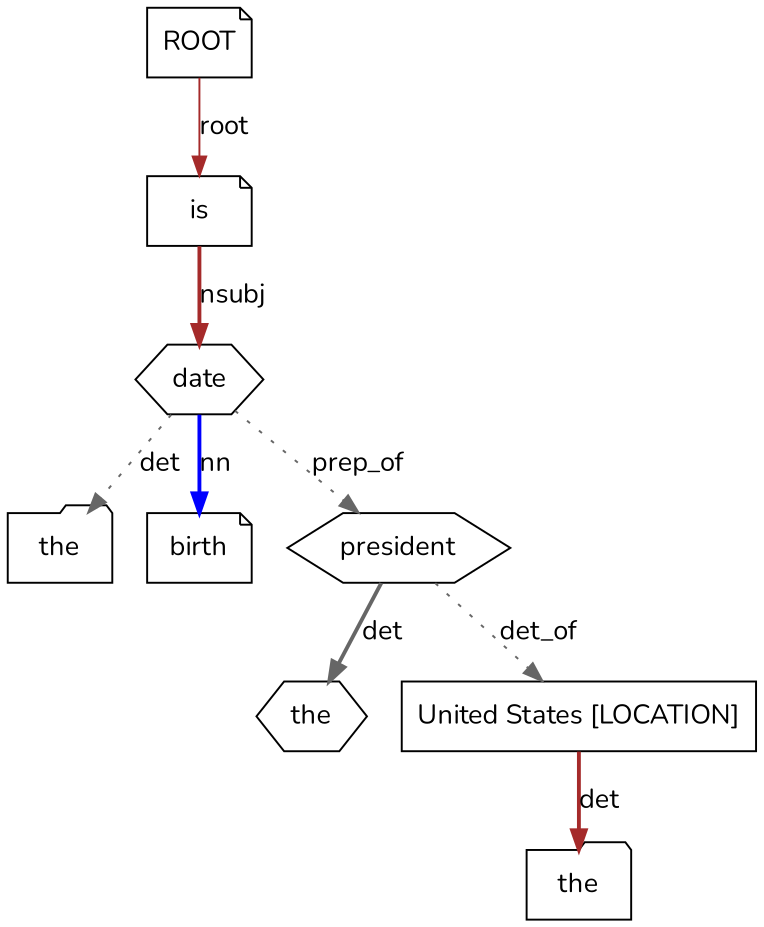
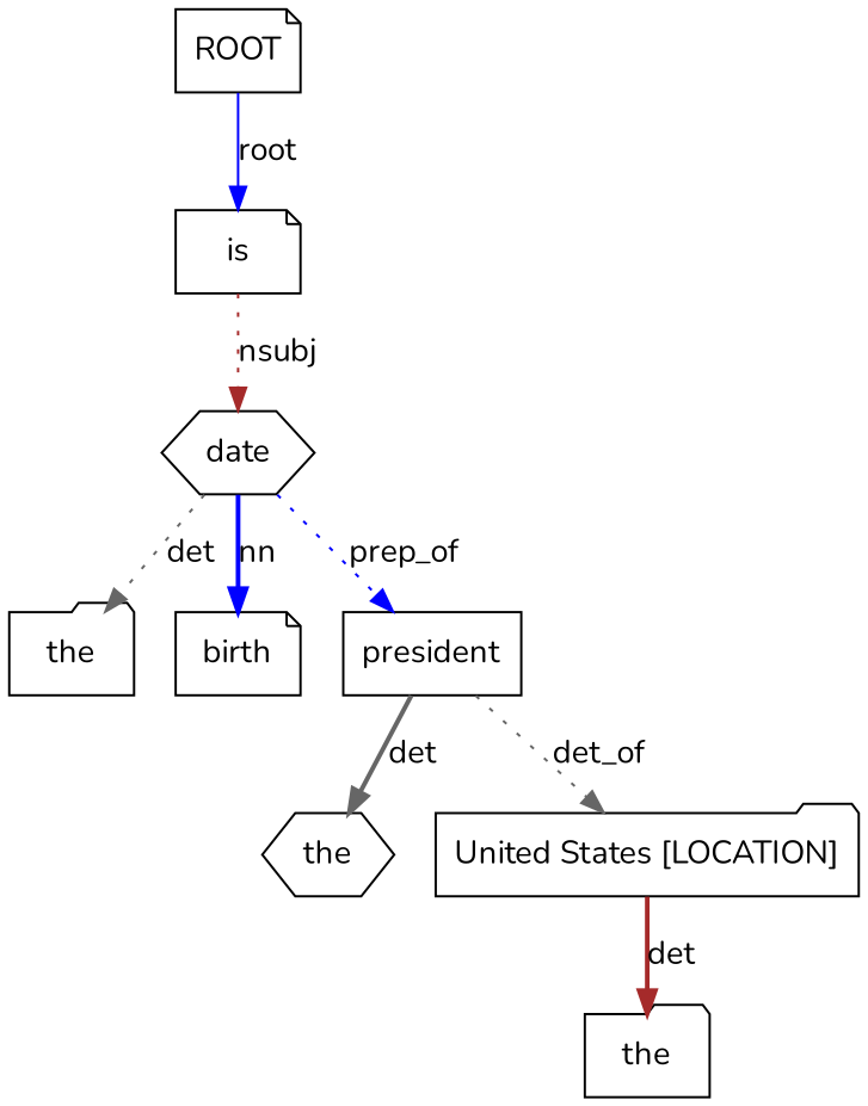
  digraph {
    fontname=Nunito
    labelloc=t
    node [fontname=Nunito shape=note]
    edge [color=brown fontname=Nunito style=dotted]
    n1 [label=ROOT]
    n2 [label=is]
    n3 [label=date shape=hexagon]
    n4 [label=the shape=folder]
    n5 [label=birth]
-   n6 [label=president shape=hexagon]
+   n6 [label=president shape=box]
    n7 [label=the shape=hexagon]
-   n8 [label="United States [LOCATION]" shape=box]
+   n8 [label="United States [LOCATION]" shape=folder]
    n9 [label=the shape=folder]
-   n1 -> n2 [label=root style=solid]
-   n2 -> n3 [label=nsubj style=bold]
+   n1 -> n2 [color=blue label=root style=solid]
+   n2 -> n3 [label=nsubj]
    n3 -> n4 [color=gray40 label=det]
    n3 -> n5 [color=blue label=nn style=bold]
-   n3 -> n6 [color=gray40 label=prep_of]
+   n3 -> n6 [color=blue label=prep_of]
    n6 -> n7 [color=gray40 label=det style=bold]
    n6 -> n8 [color=gray40 label=det_of]
    n8 -> n9 [label=det style=bold]
  }
